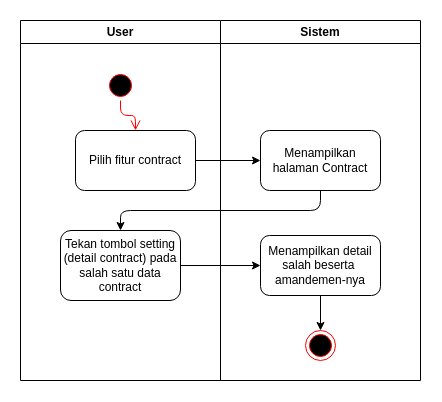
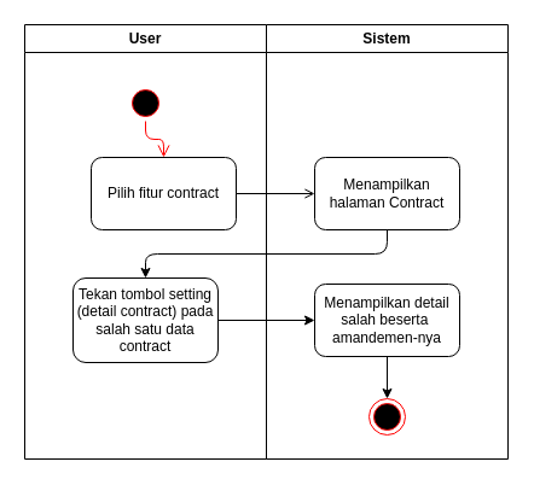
  <mxCell id="0" />
  <mxCell id="1" parent="0" />
  <mxCell id="2" value="User" style="swimlane;whiteSpace=wrap;html=1;" parent="1" vertex="1"><mxGeometry x="20" y="20" width="200" height="360" as="geometry" /></mxCell>
  <mxCell id="3" value="" style="ellipse;html=1;shape=startState;fillColor=#000000;strokeColor=#ff0000;" parent="2" vertex="1"><mxGeometry x="85" y="50" width="30" height="30" as="geometry" /></mxCell>
  <mxCell id="4" value="Pilih fitur contract" style="rounded=1;whiteSpace=wrap;html=1;" parent="2" vertex="1"><mxGeometry x="55" y="110" width="120" height="60" as="geometry" /></mxCell>
  <mxCell id="5" value="" style="edgeStyle=orthogonalEdgeStyle;html=1;verticalAlign=bottom;endArrow=open;endSize=8;strokeColor=#ff0000;entryX=0.5;entryY=0;entryDx=0;entryDy=0;" parent="2" source="3" target="4" edge="1"><mxGeometry relative="1" as="geometry"><mxPoint x="100" y="110" as="targetPoint" /></mxGeometry></mxCell>
  <mxCell id="6" value="Tekan tombol setting (detail contract) pada salah satu data contract" style="rounded=1;whiteSpace=wrap;html=1;" parent="2" vertex="1"><mxGeometry x="40" y="210" width="120" height="70" as="geometry" /></mxCell>
  <mxCell id="7" value="Sistem" style="swimlane;whiteSpace=wrap;html=1;" parent="1" vertex="1"><mxGeometry x="220" y="20" width="200" height="360" as="geometry" /></mxCell>
  <mxCell id="8" value="Menampilkan halaman Contract" style="rounded=1;whiteSpace=wrap;html=1;" parent="7" vertex="1"><mxGeometry x="40" y="110" width="120" height="60" as="geometry" /></mxCell>
  <mxCell id="9" value="Menampilkan detail salah beserta&amp;nbsp;&lt;div&gt;amandemen-nya&lt;/div&gt;" style="rounded=1;whiteSpace=wrap;html=1;" parent="7" vertex="1"><mxGeometry x="40" y="215" width="120" height="60" as="geometry" /></mxCell>
  <mxCell id="10" style="edgeStyle=none;html=1;entryX=1;entryY=0.5;entryDx=0;entryDy=0;" parent="7" edge="1"><mxGeometry relative="1" as="geometry"><Array as="points"><mxPoint x="180" y="450" /><mxPoint x="180" y="350" /></Array><mxPoint x="160.0" y="350" as="targetPoint" /></mxGeometry></mxCell>
  <mxCell id="11" value="" style="edgeStyle=none;html=1;exitX=0.5;exitY=1;exitDx=0;exitDy=0;entryX=0.5;entryY=0;entryDx=0;entryDy=0;" parent="7" source="9" target="12" edge="1"><mxGeometry relative="1" as="geometry"><mxPoint x="99.67" y="310" as="sourcePoint" /><mxPoint x="100" y="320" as="targetPoint" /></mxGeometry></mxCell>
  <mxCell id="12" value="" style="ellipse;html=1;shape=endState;fillColor=#000000;strokeColor=#ff0000;" parent="7" vertex="1"><mxGeometry x="85" y="310" width="30" height="30" as="geometry" /></mxCell>
- <mxCell id="13" value="" style="edgeStyle=none;html=1;" parent="1" source="4" target="8" edge="1"><mxGeometry relative="1" as="geometry" /></mxCell>
+ <mxCell id="13" value="" style="edgeStyle=none;html=1;endArrow=open;" parent="1" source="4" target="8" edge="1"><mxGeometry relative="1" as="geometry" /></mxCell>
  <mxCell id="14" value="" style="edgeStyle=none;html=1;entryX=0.5;entryY=0;entryDx=0;entryDy=0;exitX=0.5;exitY=1;exitDx=0;exitDy=0;" parent="1" source="8" target="6" edge="1"><mxGeometry relative="1" as="geometry"><Array as="points"><mxPoint x="320" y="210" /><mxPoint x="120" y="210" /></Array></mxGeometry></mxCell>
  <mxCell id="15" value="" style="edgeStyle=none;html=1;" parent="1" source="6" target="9" edge="1"><mxGeometry relative="1" as="geometry" /></mxCell>
